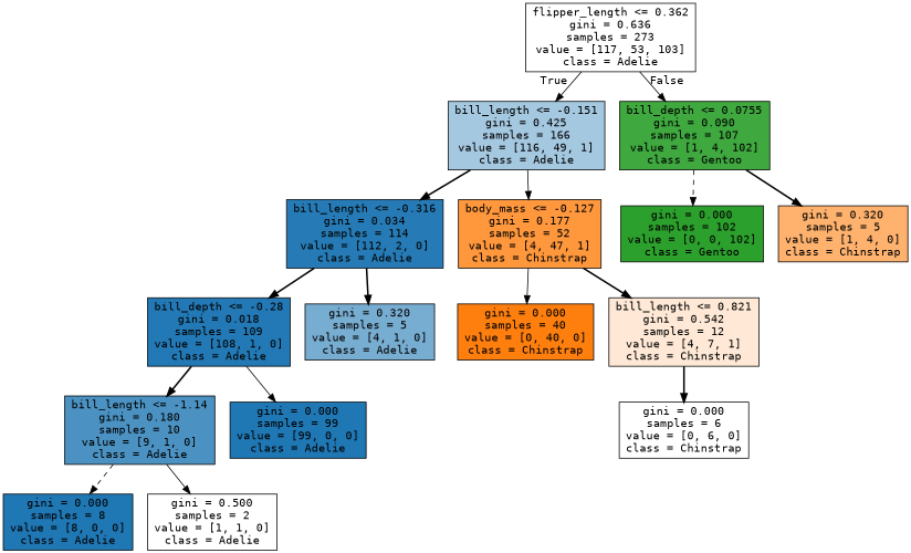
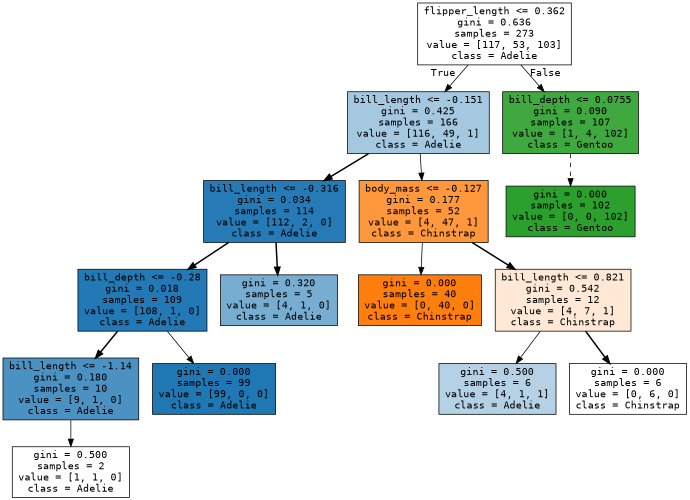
  digraph {
    fontname="DejaVu Sans Mono"
    node [color=black fillcolor="#ffffff" fontname="DejaVu Sans Mono" shape=box style=filled]
    edge [fontname="DejaVu Sans Mono" style=solid]
    n1 [label="flipper_length \<= 0.362\ngini = 0.636\nsamples = 273\nvalue = [117, 53, 103]\nclass = Adelie"]
    n2 [fillcolor="#a5c8e1" label="bill_length \<= -0.151\ngini = 0.425\nsamples = 166\nvalue = [116, 49, 1]\nclass = Adelie"]
    n3 [fillcolor="#3fa83f" label="bill_depth \<= 0.0755\ngini = 0.090\nsamples = 107\nvalue = [1, 4, 102]\nclass = Gentoo"]
    n4 [fillcolor="#267bb6" label="bill_length \<= -0.316\ngini = 0.034\nsamples = 114\nvalue = [112, 2, 0]\nclass = Adelie"]
    n5 [fillcolor="#ff973c" label="body_mass \<= -0.127\ngini = 0.177\nsamples = 52\nvalue = [4, 47, 1]\nclass = Chinstrap"]
    n6 [fillcolor="#2ca02c" label="gini = 0.000\nsamples = 102\nvalue = [0, 0, 102]\nclass = Gentoo"]
-   n7 [fillcolor="#ffb26e" label="gini = 0.320\nsamples = 5\nvalue = [1, 4, 0]\nclass = Chinstrap"]
    n8 [fillcolor="#2379b5" label="bill_depth \<= -0.28\ngini = 0.018\nsamples = 109\nvalue = [108, 1, 0]\nclass = Adelie"]
    n9 [fillcolor="#78add2" label="gini = 0.320\nsamples = 5\nvalue = [4, 1, 0]\nclass = Adelie"]
    n10 [fillcolor="#ff7f0e" label="gini = 0.000\nsamples = 40\nvalue = [0, 40, 0]\nclass = Chinstrap"]
    n11 [fillcolor="#ffe9d6" label="bill_length \<= 0.821\ngini = 0.542\nsamples = 12\nvalue = [4, 7, 1]\nclass = Chinstrap"]
    n12 [fillcolor="#4b92c3" label="bill_length \<= -1.14\ngini = 0.180\nsamples = 10\nvalue = [9, 1, 0]\nclass = Adelie"]
    n13 [fillcolor="#1f77b4" label="gini = 0.000\nsamples = 99\nvalue = [99, 0, 0]\nclass = Adelie"]
+   n14 [fillcolor="#b4d1e6" label="gini = 0.500\nsamples = 6\nvalue = [4, 1, 1]\nclass = Adelie"]
    n15 [label="gini = 0.000\nsamples = 6\nvalue = [0, 6, 0]\nclass = Chinstrap"]
-   n16 [fillcolor="#1f77b4" label="gini = 0.000\nsamples = 8\nvalue = [8, 0, 0]\nclass = Adelie"]
    n17 [label="gini = 0.500\nsamples = 2\nvalue = [1, 1, 0]\nclass = Adelie"]
    n1 -> n2 [headlabel=True labelangle=45 labeldistance=2.5]
    n1 -> n3 [headlabel=False labelangle=-45 labeldistance=2.5]
    n2 -> n4 [style=bold]
    n2 -> n5
    n3 -> n6 [style=dashed]
-   n3 -> n7 [style=bold]
    n4 -> n8 [style=bold]
    n4 -> n9 [style=bold]
    n5 -> n10
    n5 -> n11 [style=bold]
    n8 -> n12 [style=bold]
    n8 -> n13
+   n11 -> n14
    n11 -> n15 [style=bold]
-   n12 -> n16 [style=dashed]
    n12 -> n17
  }
